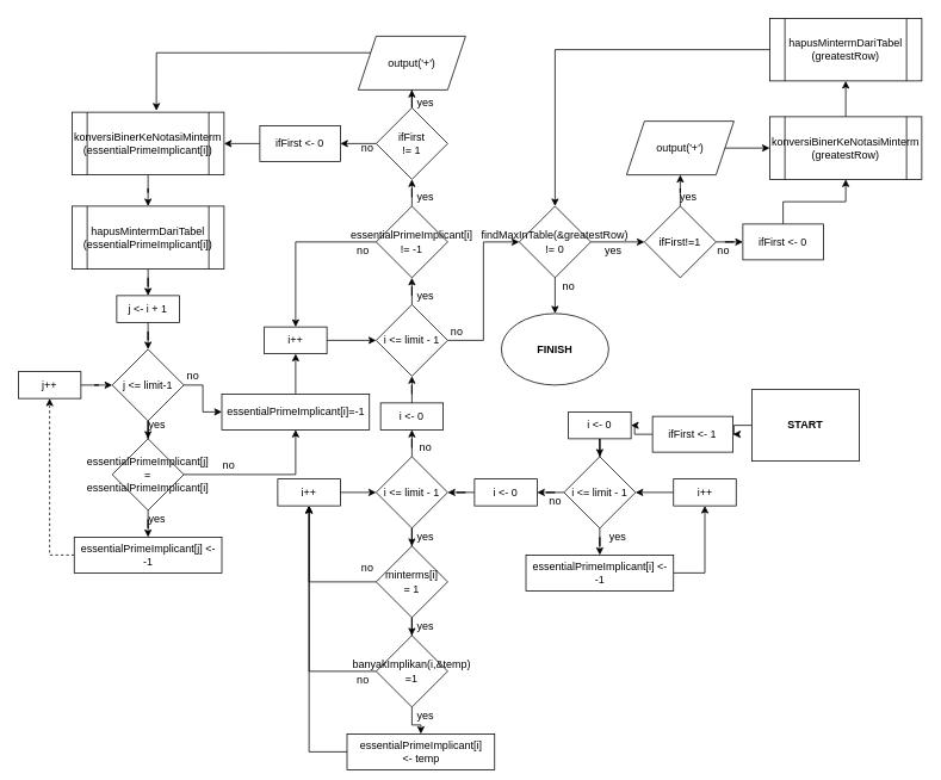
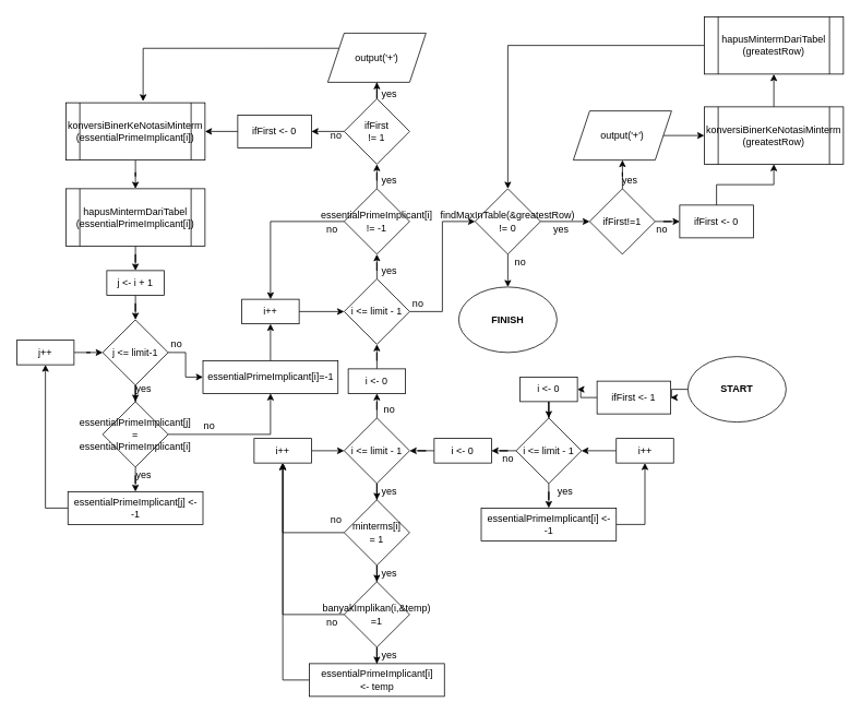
  <mxCell id="0" />
  <mxCell id="1" parent="0" />
  <mxCell id="2" value="" style="edgeStyle=orthogonalEdgeStyle;rounded=0;orthogonalLoop=1;jettySize=auto;html=1;" edge="1" parent="1" source="3" target="6"><mxGeometry relative="1" as="geometry" /></mxCell>
- <mxCell id="3" value="START" style="whiteSpace=wrap;html=1;fontStyle=1;rounded=0;" vertex="1" parent="1"><mxGeometry x="840" y="435" width="120" height="80" as="geometry" /></mxCell>
+ <mxCell id="3" value="START" style="ellipse;whiteSpace=wrap;html=1;fontStyle=1" vertex="1" parent="1"><mxGeometry x="840" y="435" width="120" height="80" as="geometry" /></mxCell>
  <mxCell id="4" value="FINISH" style="ellipse;whiteSpace=wrap;html=1;fontStyle=1" vertex="1" parent="1"><mxGeometry x="560" y="350" width="120" height="80" as="geometry" /></mxCell>
  <mxCell id="5" value="" style="edgeStyle=orthogonalEdgeStyle;rounded=0;orthogonalLoop=1;jettySize=auto;html=1;" edge="1" parent="1" source="6" target="8"><mxGeometry relative="1" as="geometry" /></mxCell>
  <mxCell id="6" value="ifFirst &amp;lt;- 1" style="rounded=0;whiteSpace=wrap;html=1;" vertex="1" parent="1"><mxGeometry x="729" y="465" width="90" height="40" as="geometry" /></mxCell>
  <mxCell id="7" value="" style="edgeStyle=orthogonalEdgeStyle;rounded=0;orthogonalLoop=1;jettySize=auto;html=1;" edge="1" parent="1" source="8" target="11"><mxGeometry relative="1" as="geometry" /></mxCell>
  <mxCell id="8" value="i &amp;lt;- 0" style="rounded=0;whiteSpace=wrap;html=1;" vertex="1" parent="1"><mxGeometry x="635" y="460" width="70" height="30" as="geometry" /></mxCell>
  <mxCell id="9" value="" style="edgeStyle=orthogonalEdgeStyle;rounded=0;orthogonalLoop=1;jettySize=auto;html=1;" edge="1" parent="1" source="11" target="13"><mxGeometry relative="1" as="geometry" /></mxCell>
  <mxCell id="10" value="" style="edgeStyle=orthogonalEdgeStyle;rounded=0;orthogonalLoop=1;jettySize=auto;html=1;" edge="1" parent="1" source="11" target="17"><mxGeometry relative="1" as="geometry" /></mxCell>
  <mxCell id="11" value="i &amp;lt;= limit - 1" style="rhombus;whiteSpace=wrap;html=1;rounded=0;" vertex="1" parent="1"><mxGeometry x="630" y="510" width="80" height="80" as="geometry" /></mxCell>
  <mxCell id="12" style="edgeStyle=orthogonalEdgeStyle;rounded=0;orthogonalLoop=1;jettySize=auto;html=1;exitX=1;exitY=0.5;exitDx=0;exitDy=0;" edge="1" parent="1" source="13" target="15"><mxGeometry relative="1" as="geometry" /></mxCell>
  <mxCell id="13" value="essentialPrimeImplicant[i] &amp;lt;- -1" style="rounded=0;whiteSpace=wrap;html=1;" vertex="1" parent="1"><mxGeometry x="587.5" y="620" width="165" height="40" as="geometry" /></mxCell>
  <mxCell id="14" style="edgeStyle=orthogonalEdgeStyle;rounded=0;orthogonalLoop=1;jettySize=auto;html=1;exitX=0;exitY=0.5;exitDx=0;exitDy=0;entryX=1;entryY=0.5;entryDx=0;entryDy=0;" edge="1" parent="1" source="15" target="11"><mxGeometry relative="1" as="geometry" /></mxCell>
  <mxCell id="15" value="i++" style="rounded=0;whiteSpace=wrap;html=1;" vertex="1" parent="1"><mxGeometry x="752.5" y="535" width="70" height="30" as="geometry" /></mxCell>
  <mxCell id="16" value="" style="edgeStyle=orthogonalEdgeStyle;rounded=0;orthogonalLoop=1;jettySize=auto;html=1;" edge="1" parent="1" source="17" target="20"><mxGeometry relative="1" as="geometry" /></mxCell>
  <mxCell id="17" value="i &amp;lt;- 0" style="rounded=0;whiteSpace=wrap;html=1;" vertex="1" parent="1"><mxGeometry x="530" y="535" width="70" height="30" as="geometry" /></mxCell>
  <mxCell id="18" value="" style="edgeStyle=orthogonalEdgeStyle;rounded=0;orthogonalLoop=1;jettySize=auto;html=1;" edge="1" parent="1" source="20" target="23"><mxGeometry relative="1" as="geometry" /></mxCell>
  <mxCell id="19" value="" style="edgeStyle=orthogonalEdgeStyle;rounded=0;orthogonalLoop=1;jettySize=auto;html=1;" edge="1" parent="1" source="20" target="32"><mxGeometry relative="1" as="geometry" /></mxCell>
  <mxCell id="20" value="i &amp;lt;= limit - 1" style="rhombus;whiteSpace=wrap;html=1;rounded=0;" vertex="1" parent="1"><mxGeometry x="420" y="510" width="80" height="80" as="geometry" /></mxCell>
  <mxCell id="21" value="" style="edgeStyle=orthogonalEdgeStyle;rounded=0;orthogonalLoop=1;jettySize=auto;html=1;" edge="1" parent="1" source="23" target="26"><mxGeometry relative="1" as="geometry" /></mxCell>
  <mxCell id="22" style="edgeStyle=orthogonalEdgeStyle;rounded=0;orthogonalLoop=1;jettySize=auto;html=1;exitX=0;exitY=0.5;exitDx=0;exitDy=0;" edge="1" parent="1" source="23" target="30"><mxGeometry relative="1" as="geometry" /></mxCell>
  <mxCell id="23" value="minterms[i]&lt;br&gt;= 1" style="rhombus;whiteSpace=wrap;html=1;rounded=0;" vertex="1" parent="1"><mxGeometry x="420" y="610" width="80" height="80" as="geometry" /></mxCell>
  <mxCell id="24" value="" style="edgeStyle=orthogonalEdgeStyle;rounded=0;orthogonalLoop=1;jettySize=auto;html=1;" edge="1" parent="1" source="26" target="28"><mxGeometry relative="1" as="geometry" /></mxCell>
  <mxCell id="25" style="edgeStyle=orthogonalEdgeStyle;rounded=0;orthogonalLoop=1;jettySize=auto;html=1;exitX=0;exitY=0.5;exitDx=0;exitDy=0;entryX=0.5;entryY=1;entryDx=0;entryDy=0;" edge="1" parent="1" source="26" target="30"><mxGeometry relative="1" as="geometry" /></mxCell>
  <mxCell id="26" value="banyakImplikan(i,&amp;amp;temp)&lt;br&gt;=1" style="rhombus;whiteSpace=wrap;html=1;rounded=0;" vertex="1" parent="1"><mxGeometry x="420" y="710" width="80" height="80" as="geometry" /></mxCell>
  <mxCell id="27" style="edgeStyle=orthogonalEdgeStyle;rounded=0;orthogonalLoop=1;jettySize=auto;html=1;exitX=0;exitY=0.5;exitDx=0;exitDy=0;" edge="1" parent="1" source="28" target="30"><mxGeometry relative="1" as="geometry" /></mxCell>
- <mxCell id="28" value="essentialPrimeImplicant[i]&lt;br&gt;&amp;lt;- temp" style="rounded=0;whiteSpace=wrap;html=1;" vertex="1" parent="1"><mxGeometry x="387.5" y="820" width="165" height="40" as="geometry" /></mxCell>
+ <mxCell id="28" value="essentialPrimeImplicant[i]&lt;br&gt;&amp;lt;- temp" style="rounded=0;whiteSpace=wrap;html=1;" vertex="1" parent="1"><mxGeometry x="377.5" y="810" width="165" height="40" as="geometry" /></mxCell>
  <mxCell id="29" value="" style="edgeStyle=orthogonalEdgeStyle;rounded=0;orthogonalLoop=1;jettySize=auto;html=1;" edge="1" parent="1" source="30" target="20"><mxGeometry relative="1" as="geometry" /></mxCell>
  <mxCell id="30" value="i++" style="rounded=0;whiteSpace=wrap;html=1;" vertex="1" parent="1"><mxGeometry y="535" width="70" height="30" as="geometry" x="310" /></mxCell>
  <mxCell id="31" value="" style="edgeStyle=orthogonalEdgeStyle;rounded=0;orthogonalLoop=1;jettySize=auto;html=1;" edge="1" parent="1" source="32" target="38"><mxGeometry relative="1" as="geometry" /></mxCell>
  <mxCell id="32" value="i &amp;lt;- 0" style="rounded=0;whiteSpace=wrap;html=1;" vertex="1" parent="1"><mxGeometry x="425" y="450" width="70" height="30" as="geometry" /></mxCell>
  <mxCell id="33" value="" style="edgeStyle=orthogonalEdgeStyle;rounded=0;orthogonalLoop=1;jettySize=auto;html=1;" edge="1" parent="1" source="35" target="41"><mxGeometry relative="1" as="geometry" /></mxCell>
  <mxCell id="34" style="edgeStyle=orthogonalEdgeStyle;rounded=0;orthogonalLoop=1;jettySize=auto;html=1;exitX=0;exitY=0.5;exitDx=0;exitDy=0;entryX=0.5;entryY=0;entryDx=0;entryDy=0;" edge="1" parent="1" source="35" target="65"><mxGeometry relative="1" as="geometry" /></mxCell>
  <mxCell id="35" value="essentialPrimeImplicant[i]&lt;br&gt;!= -1" style="rhombus;whiteSpace=wrap;html=1;rounded=0;" vertex="1" parent="1"><mxGeometry x="420" y="230" width="80" height="80" as="geometry" /></mxCell>
  <mxCell id="36" value="" style="edgeStyle=orthogonalEdgeStyle;rounded=0;orthogonalLoop=1;jettySize=auto;html=1;" edge="1" parent="1" source="38" target="35"><mxGeometry relative="1" as="geometry" /></mxCell>
  <mxCell id="37" style="edgeStyle=orthogonalEdgeStyle;rounded=0;orthogonalLoop=1;jettySize=auto;html=1;exitX=1;exitY=0.5;exitDx=0;exitDy=0;entryX=0;entryY=0.5;entryDx=0;entryDy=0;" edge="1" parent="1" source="38" target="68"><mxGeometry relative="1" as="geometry" /></mxCell>
  <mxCell id="38" value="i &amp;lt;= limit - 1" style="rhombus;whiteSpace=wrap;html=1;rounded=0;" vertex="1" parent="1"><mxGeometry x="420" y="340" width="80" height="80" as="geometry" /></mxCell>
  <mxCell id="39" value="" style="edgeStyle=orthogonalEdgeStyle;rounded=0;orthogonalLoop=1;jettySize=auto;html=1;" edge="1" parent="1" source="41" target="43"><mxGeometry relative="1" as="geometry" /></mxCell>
  <mxCell id="40" value="" style="edgeStyle=orthogonalEdgeStyle;rounded=0;orthogonalLoop=1;jettySize=auto;html=1;" edge="1" parent="1" source="41" target="45"><mxGeometry relative="1" as="geometry" /></mxCell>
  <mxCell id="41" value="ifFirst&lt;br&gt;!= 1" style="rhombus;whiteSpace=wrap;html=1;rounded=0;" vertex="1" parent="1"><mxGeometry x="420" y="120" width="80" height="80" as="geometry" /></mxCell>
  <mxCell id="42" style="edgeStyle=orthogonalEdgeStyle;rounded=0;orthogonalLoop=1;jettySize=auto;html=1;exitX=0;exitY=0.25;exitDx=0;exitDy=0;entryX=0.555;entryY=-0.026;entryDx=0;entryDy=0;entryPerimeter=0;" edge="1" parent="1" source="43" target="47"><mxGeometry relative="1" as="geometry" /></mxCell>
  <mxCell id="43" value="output('+')" style="shape=parallelogram;perimeter=parallelogramPerimeter;whiteSpace=wrap;html=1;fixedSize=1;" vertex="1" parent="1"><mxGeometry x="400" y="40" width="120" height="60" as="geometry" /></mxCell>
  <mxCell id="44" value="" style="edgeStyle=orthogonalEdgeStyle;rounded=0;orthogonalLoop=1;jettySize=auto;html=1;" edge="1" parent="1" source="45" target="47"><mxGeometry relative="1" as="geometry" /></mxCell>
  <mxCell id="45" value="ifFirst &amp;lt;- 0" style="rounded=0;whiteSpace=wrap;html=1;" vertex="1" parent="1"><mxGeometry x="290" y="140" width="90" height="40" as="geometry" /></mxCell>
  <mxCell id="46" value="" style="edgeStyle=orthogonalEdgeStyle;rounded=0;orthogonalLoop=1;jettySize=auto;html=1;" edge="1" parent="1" source="47" target="49"><mxGeometry relative="1" as="geometry" /></mxCell>
  <mxCell id="47" value="konversiBinerKeNotasiMinterm&lt;br&gt;(essentialPrimeImplicant[i])" style="shape=process;whiteSpace=wrap;html=1;backgroundOutline=1;" vertex="1" parent="1"><mxGeometry x="80" y="125" width="170" height="70" as="geometry" /></mxCell>
  <mxCell id="48" value="" style="edgeStyle=orthogonalEdgeStyle;rounded=0;orthogonalLoop=1;jettySize=auto;html=1;" edge="1" parent="1" source="49" target="51"><mxGeometry relative="1" as="geometry" /></mxCell>
  <mxCell id="49" value="hapusMintermDariTabel&lt;br&gt;(essentialPrimeImplicant[i])" style="shape=process;whiteSpace=wrap;html=1;backgroundOutline=1;" vertex="1" parent="1"><mxGeometry x="80" y="230" width="170" height="70" as="geometry" /></mxCell>
  <mxCell id="50" value="" style="edgeStyle=orthogonalEdgeStyle;rounded=0;orthogonalLoop=1;jettySize=auto;html=1;" edge="1" parent="1" source="51" target="54"><mxGeometry relative="1" as="geometry" /></mxCell>
  <mxCell id="51" value="j &amp;lt;- i + 1" style="rounded=0;whiteSpace=wrap;html=1;" vertex="1" parent="1"><mxGeometry x="130" y="330" width="70" height="30" as="geometry" /></mxCell>
  <mxCell id="52" value="" style="edgeStyle=orthogonalEdgeStyle;rounded=0;orthogonalLoop=1;jettySize=auto;html=1;" edge="1" parent="1" source="54" target="57"><mxGeometry relative="1" as="geometry" /></mxCell>
  <mxCell id="53" value="" style="edgeStyle=orthogonalEdgeStyle;rounded=0;orthogonalLoop=1;jettySize=auto;html=1;" edge="1" parent="1" source="54" target="63"><mxGeometry relative="1" as="geometry" /></mxCell>
  <mxCell id="54" value="j &amp;lt;= limit-1" style="rhombus;whiteSpace=wrap;html=1;rounded=0;" vertex="1" parent="1"><mxGeometry x="125" y="390" width="80" height="80" as="geometry" /></mxCell>
  <mxCell id="55" value="" style="edgeStyle=orthogonalEdgeStyle;rounded=0;orthogonalLoop=1;jettySize=auto;html=1;" edge="1" parent="1" source="57" target="59"><mxGeometry relative="1" as="geometry" /></mxCell>
  <mxCell id="56" style="edgeStyle=orthogonalEdgeStyle;rounded=0;orthogonalLoop=1;jettySize=auto;html=1;exitX=1;exitY=0.5;exitDx=0;exitDy=0;entryX=0.5;entryY=1;entryDx=0;entryDy=0;" edge="1" parent="1" source="57" target="63"><mxGeometry relative="1" as="geometry" /></mxCell>
  <mxCell id="57" value="essentialPrimeImplicant[j]&lt;br&gt;=&lt;br&gt;essentialPrimeImplicant[i]" style="rhombus;whiteSpace=wrap;html=1;rounded=0;" vertex="1" parent="1"><mxGeometry x="125" y="490" width="80" height="80" as="geometry" /></mxCell>
- <mxCell id="58" style="edgeStyle=orthogonalEdgeStyle;rounded=0;orthogonalLoop=1;jettySize=auto;html=1;exitX=0;exitY=0.5;exitDx=0;exitDy=0;entryX=0.5;entryY=1;entryDx=0;entryDy=0;dashed=1;" edge="1" parent="1" source="59" target="61"><mxGeometry relative="1" as="geometry"><Array as="points"><mxPoint x="55" y="620" /></Array></mxGeometry></mxCell>
+ <mxCell id="58" style="edgeStyle=orthogonalEdgeStyle;rounded=0;orthogonalLoop=1;jettySize=auto;html=1;exitX=0;exitY=0.5;exitDx=0;exitDy=0;entryX=0.5;entryY=1;entryDx=0;entryDy=0;" edge="1" parent="1" source="59" target="61"><mxGeometry relative="1" as="geometry"><Array as="points"><mxPoint x="55" y="620" /></Array></mxGeometry></mxCell>
  <mxCell id="59" value="essentialPrimeImplicant[j] &amp;lt;- -1" style="rounded=0;whiteSpace=wrap;html=1;" vertex="1" parent="1"><mxGeometry x="82.5" y="600" width="165" height="40" as="geometry" /></mxCell>
  <mxCell id="60" value="" style="edgeStyle=orthogonalEdgeStyle;rounded=0;orthogonalLoop=1;jettySize=auto;html=1;" edge="1" parent="1" source="61" target="54"><mxGeometry relative="1" as="geometry" /></mxCell>
  <mxCell id="61" value="j++" style="rounded=0;whiteSpace=wrap;html=1;" vertex="1" parent="1"><mxGeometry x="20" y="415" width="70" height="30" as="geometry" /></mxCell>
  <mxCell id="62" style="edgeStyle=orthogonalEdgeStyle;rounded=0;orthogonalLoop=1;jettySize=auto;html=1;exitX=0.5;exitY=0;exitDx=0;exitDy=0;" edge="1" parent="1" source="63" target="65"><mxGeometry relative="1" as="geometry" /></mxCell>
  <mxCell id="63" value="essentialPrimeImplicant[i]=-1" style="rounded=0;whiteSpace=wrap;html=1;" vertex="1" parent="1"><mxGeometry x="247.5" y="440" width="165" height="40" as="geometry" /></mxCell>
  <mxCell id="64" value="" style="edgeStyle=orthogonalEdgeStyle;rounded=0;orthogonalLoop=1;jettySize=auto;html=1;" edge="1" parent="1" source="65" target="38"><mxGeometry relative="1" as="geometry" /></mxCell>
  <mxCell id="65" value="i++" style="rounded=0;whiteSpace=wrap;html=1;" vertex="1" parent="1"><mxGeometry x="295" y="365" width="70" height="30" as="geometry" /></mxCell>
  <mxCell id="66" value="" style="edgeStyle=orthogonalEdgeStyle;rounded=0;orthogonalLoop=1;jettySize=auto;html=1;" edge="1" parent="1" source="68" target="71"><mxGeometry relative="1" as="geometry" /></mxCell>
  <mxCell id="67" value="" style="edgeStyle=orthogonalEdgeStyle;rounded=0;orthogonalLoop=1;jettySize=auto;html=1;" edge="1" parent="1" source="68" target="4"><mxGeometry relative="1" as="geometry" /></mxCell>
  <mxCell id="68" value="findMaxInTable(&amp;amp;greatestRow)&lt;br&gt;!= 0" style="rhombus;whiteSpace=wrap;html=1;rounded=0;" vertex="1" parent="1"><mxGeometry x="580" y="230" width="80" height="80" as="geometry" /></mxCell>
  <mxCell id="69" value="" style="edgeStyle=orthogonalEdgeStyle;rounded=0;orthogonalLoop=1;jettySize=auto;html=1;" edge="1" parent="1" source="71" target="73"><mxGeometry relative="1" as="geometry" /></mxCell>
  <mxCell id="70" value="" style="edgeStyle=orthogonalEdgeStyle;rounded=0;orthogonalLoop=1;jettySize=auto;html=1;" edge="1" parent="1" source="71" target="75"><mxGeometry relative="1" as="geometry" /></mxCell>
  <mxCell id="71" value="ifFirst!=1" style="rhombus;whiteSpace=wrap;html=1;rounded=0;" vertex="1" parent="1"><mxGeometry x="720" y="230" width="80" height="80" as="geometry" /></mxCell>
  <mxCell id="72" value="" style="edgeStyle=orthogonalEdgeStyle;rounded=0;orthogonalLoop=1;jettySize=auto;html=1;" edge="1" parent="1" source="73" target="77"><mxGeometry relative="1" as="geometry" /></mxCell>
  <mxCell id="73" value="output('+')" style="shape=parallelogram;perimeter=parallelogramPerimeter;whiteSpace=wrap;html=1;fixedSize=1;" vertex="1" parent="1"><mxGeometry x="700" y="135" width="120" height="60" as="geometry" /></mxCell>
  <mxCell id="74" value="" style="edgeStyle=orthogonalEdgeStyle;rounded=0;orthogonalLoop=1;jettySize=auto;html=1;" edge="1" parent="1" source="75" target="77"><mxGeometry relative="1" as="geometry" /></mxCell>
  <mxCell id="75" value="ifFirst &amp;lt;- 0" style="rounded=0;whiteSpace=wrap;html=1;" vertex="1" parent="1"><mxGeometry x="830" y="250" width="90" height="40" as="geometry" /></mxCell>
  <mxCell id="76" value="" style="edgeStyle=orthogonalEdgeStyle;rounded=0;orthogonalLoop=1;jettySize=auto;html=1;" edge="1" parent="1" source="77" target="79"><mxGeometry relative="1" as="geometry" /></mxCell>
  <mxCell id="77" value="konversiBinerKeNotasiMinterm&lt;br&gt;(greatestRow)" style="shape=process;whiteSpace=wrap;html=1;backgroundOutline=1;" vertex="1" parent="1"><mxGeometry x="860" y="130" width="170" height="70" as="geometry" /></mxCell>
  <mxCell id="78" style="edgeStyle=orthogonalEdgeStyle;rounded=0;orthogonalLoop=1;jettySize=auto;html=1;exitX=0;exitY=0.5;exitDx=0;exitDy=0;entryX=0.5;entryY=0;entryDx=0;entryDy=0;" edge="1" parent="1" source="79" target="68"><mxGeometry relative="1" as="geometry" /></mxCell>
  <mxCell id="79" value="hapusMintermDariTabel&lt;br&gt;(greatestRow)" style="shape=process;whiteSpace=wrap;html=1;backgroundOutline=1;" vertex="1" parent="1"><mxGeometry x="860" y="20" width="170" height="70" as="geometry" /></mxCell>
  <mxCell id="80" value="yes" style="text;html=1;align=center;verticalAlign=middle;resizable=0;points=[];autosize=1;" vertex="1" parent="1"><mxGeometry x="675" y="590" width="30" height="20" as="geometry" /></mxCell>
  <mxCell id="81" value="no" style="text;html=1;align=center;verticalAlign=middle;resizable=0;points=[];autosize=1;" vertex="1" parent="1"><mxGeometry x="605" y="550" width="30" height="20" as="geometry" /></mxCell>
  <mxCell id="82" value="yes" style="text;html=1;align=center;verticalAlign=middle;resizable=0;points=[];autosize=1;" vertex="1" parent="1"><mxGeometry x="460" y="590" width="30" height="20" as="geometry" /></mxCell>
  <mxCell id="83" value="yes" style="text;html=1;align=center;verticalAlign=middle;resizable=0;points=[];autosize=1;" vertex="1" parent="1"><mxGeometry x="460" y="690" width="30" height="20" as="geometry" /></mxCell>
  <mxCell id="84" value="yes" style="text;html=1;align=center;verticalAlign=middle;resizable=0;points=[];autosize=1;" vertex="1" parent="1"><mxGeometry x="460" y="790" width="30" height="20" as="geometry" /></mxCell>
  <mxCell id="85" value="no" style="text;html=1;align=center;verticalAlign=middle;resizable=0;points=[];autosize=1;" vertex="1" parent="1"><mxGeometry x="395" y="625" width="30" height="20" as="geometry" /></mxCell>
  <mxCell id="86" value="no" style="text;html=1;align=center;verticalAlign=middle;resizable=0;points=[];autosize=1;" vertex="1" parent="1"><mxGeometry x="460" y="490" width="30" height="20" as="geometry" /></mxCell>
  <mxCell id="87" value="no" style="text;html=1;align=center;verticalAlign=middle;resizable=0;points=[];autosize=1;" vertex="1" parent="1"><mxGeometry x="390" y="750" width="30" height="20" as="geometry" /></mxCell>
  <mxCell id="88" value="yes" style="text;html=1;align=center;verticalAlign=middle;resizable=0;points=[];autosize=1;" vertex="1" parent="1"><mxGeometry x="460" y="320" width="30" height="20" as="geometry" /></mxCell>
  <mxCell id="89" value="yes" style="text;html=1;align=center;verticalAlign=middle;resizable=0;points=[];autosize=1;" vertex="1" parent="1"><mxGeometry x="460" y="210" width="30" height="20" as="geometry" /></mxCell>
  <mxCell id="90" value="yes" style="text;html=1;align=center;verticalAlign=middle;resizable=0;points=[];autosize=1;" vertex="1" parent="1"><mxGeometry x="460" y="105" width="30" height="20" as="geometry" /></mxCell>
  <mxCell id="91" value="no" style="text;html=1;align=center;verticalAlign=middle;resizable=0;points=[];autosize=1;" vertex="1" parent="1"><mxGeometry x="390" y="270" width="30" height="20" as="geometry" /></mxCell>
  <mxCell id="92" value="no" style="text;html=1;align=center;verticalAlign=middle;resizable=0;points=[];autosize=1;" vertex="1" parent="1"><mxGeometry x="395" y="155" width="30" height="20" as="geometry" /></mxCell>
  <mxCell id="93" value="no" style="text;html=1;align=center;verticalAlign=middle;resizable=0;points=[];autosize=1;" vertex="1" parent="1"><mxGeometry x="495" y="360" width="30" height="20" as="geometry" /></mxCell>
  <mxCell id="94" value="yes" style="text;html=1;align=center;verticalAlign=middle;resizable=0;points=[];autosize=1;" vertex="1" parent="1"><mxGeometry x="160" y="465" width="30" height="20" as="geometry" /></mxCell>
  <mxCell id="95" value="yes" style="text;html=1;align=center;verticalAlign=middle;resizable=0;points=[];autosize=1;" vertex="1" parent="1"><mxGeometry x="160" y="570" width="30" height="20" as="geometry" /></mxCell>
  <mxCell id="96" value="no" style="text;html=1;align=center;verticalAlign=middle;resizable=0;points=[];autosize=1;" vertex="1" parent="1"><mxGeometry x="200" y="410" width="30" height="20" as="geometry" /></mxCell>
  <mxCell id="97" value="no" style="text;html=1;align=center;verticalAlign=middle;resizable=0;points=[];autosize=1;" vertex="1" parent="1"><mxGeometry x="240" y="510" width="30" height="20" as="geometry" /></mxCell>
  <mxCell id="98" value="yes" style="text;html=1;align=center;verticalAlign=middle;resizable=0;points=[];autosize=1;" vertex="1" parent="1"><mxGeometry x="670" y="270" width="30" height="20" as="geometry" /></mxCell>
  <mxCell id="99" value="no" style="text;html=1;align=center;verticalAlign=middle;resizable=0;points=[];autosize=1;" vertex="1" parent="1"><mxGeometry x="620" y="310" width="30" height="20" as="geometry" /></mxCell>
  <mxCell id="100" value="yes" style="text;html=1;align=center;verticalAlign=middle;resizable=0;points=[];autosize=1;" vertex="1" parent="1"><mxGeometry x="754" y="210" width="30" height="20" as="geometry" /></mxCell>
  <mxCell id="101" value="no" style="text;html=1;align=center;verticalAlign=middle;resizable=0;points=[];autosize=1;" vertex="1" parent="1"><mxGeometry x="792.5" y="270" width="30" height="20" as="geometry" /></mxCell>
